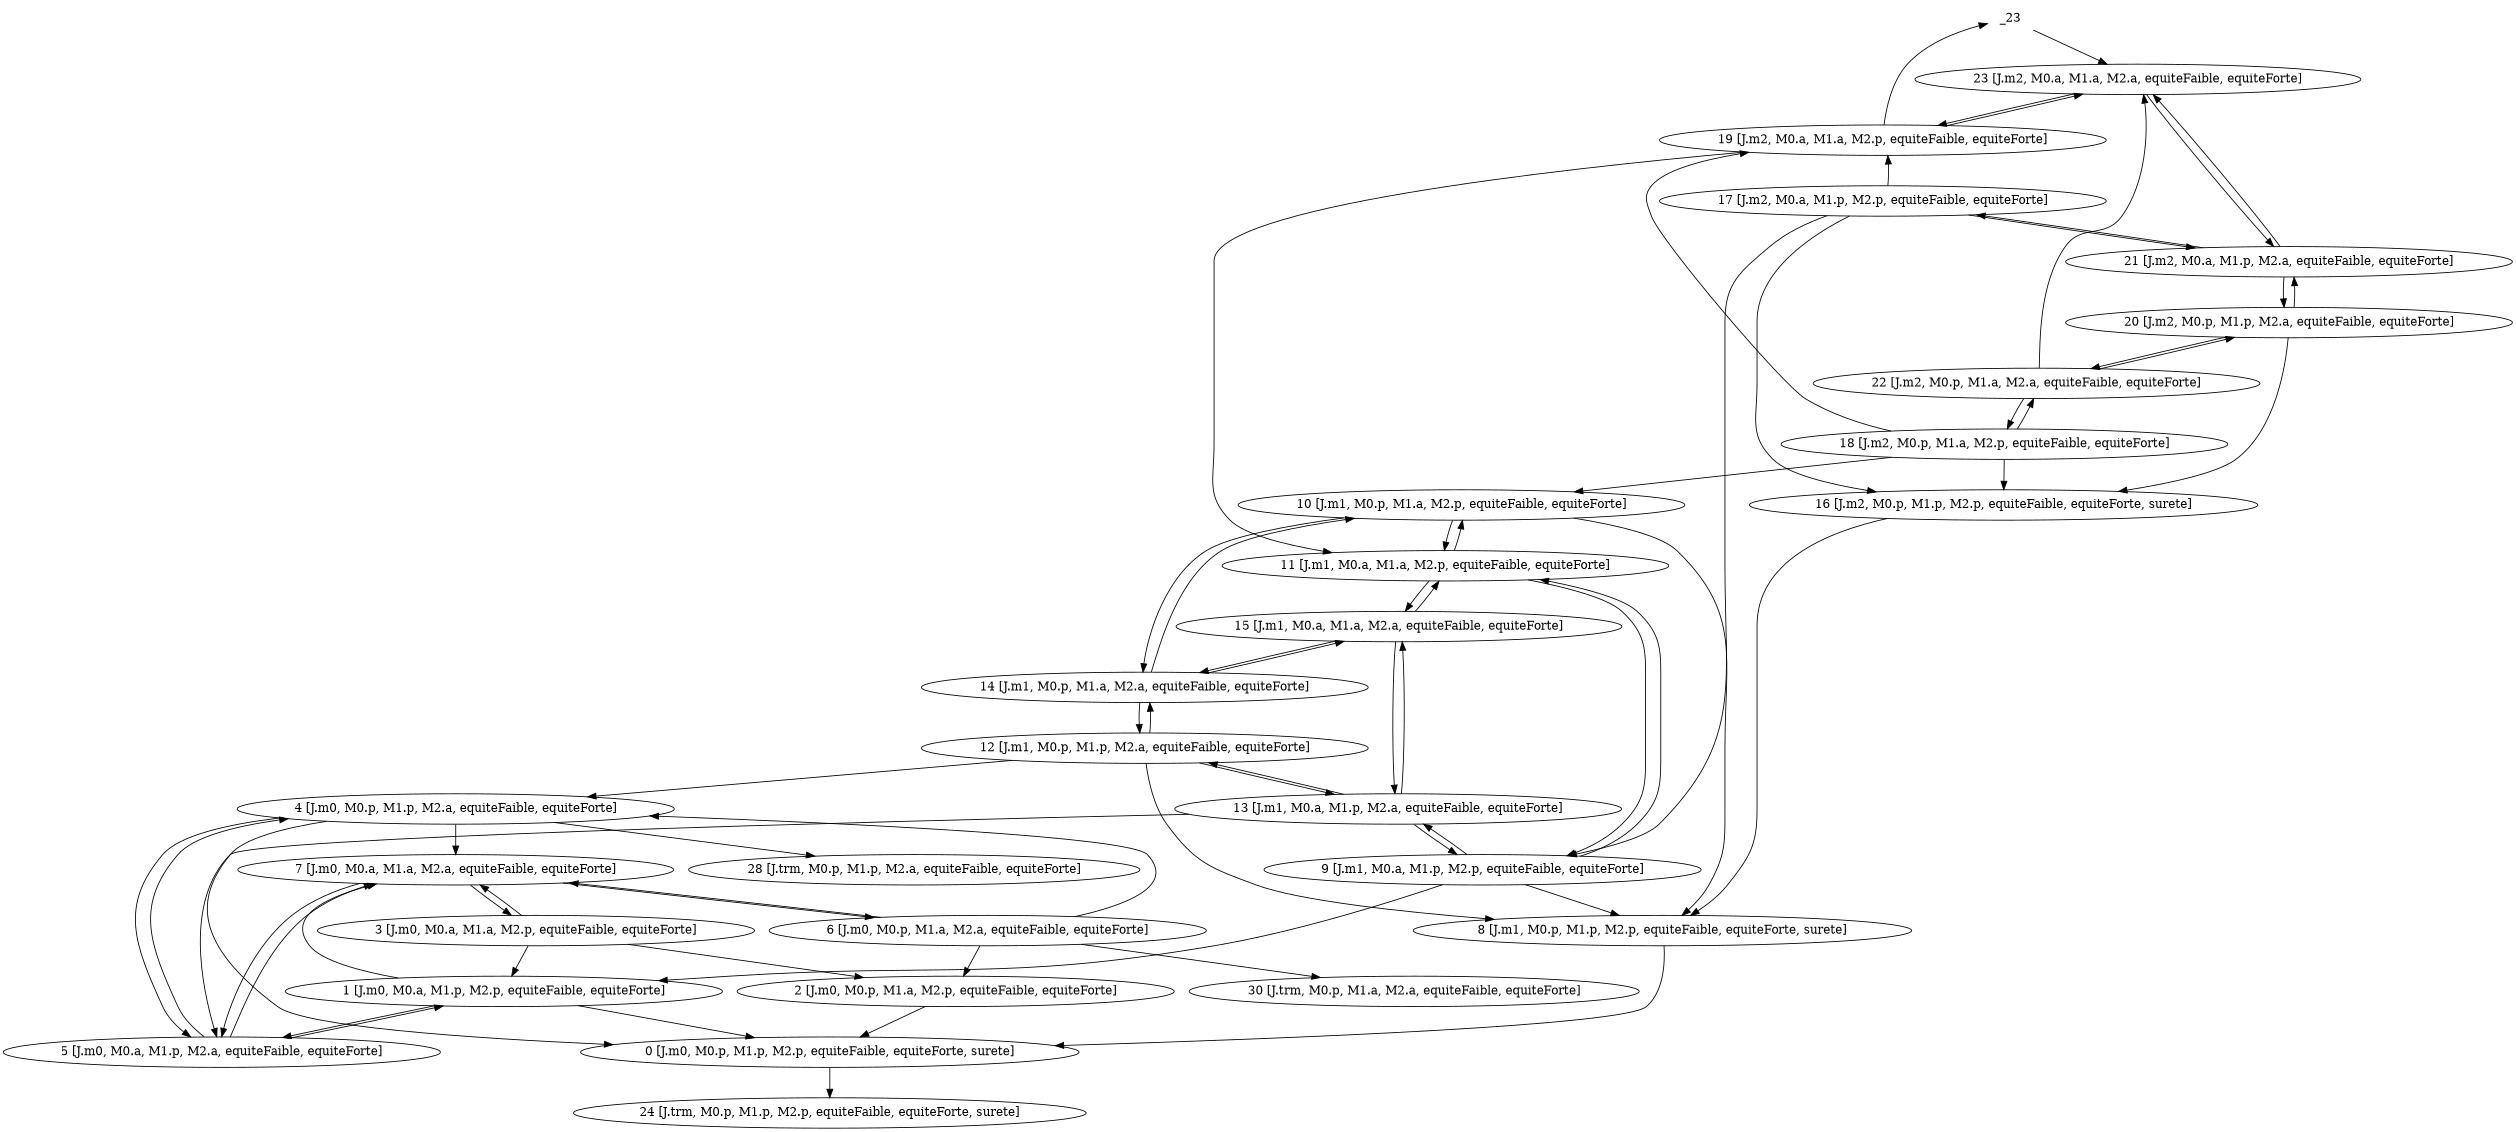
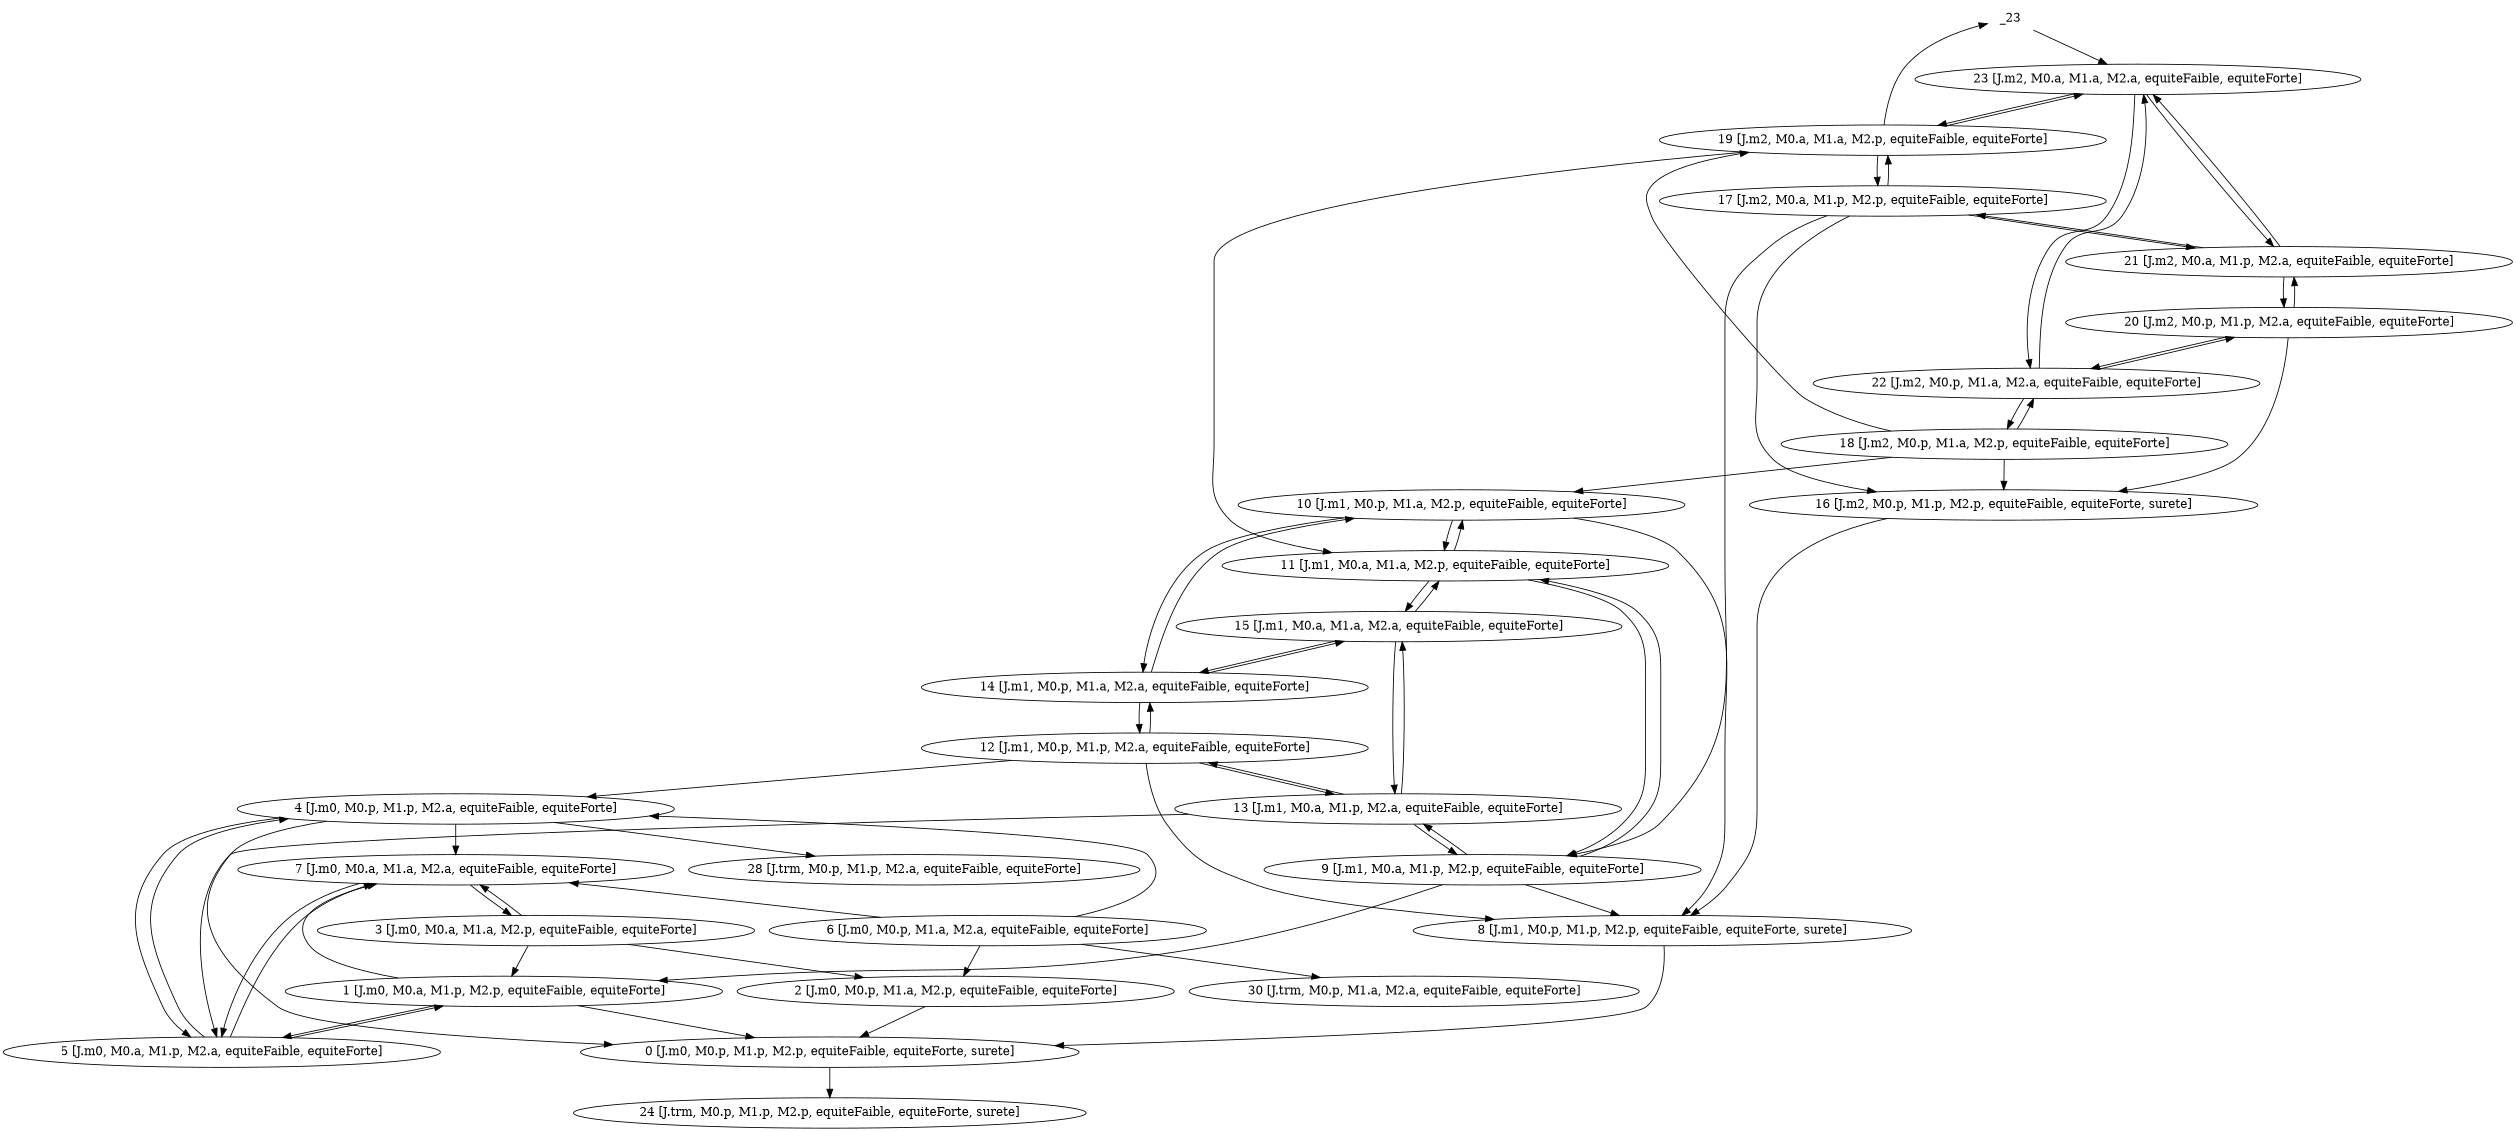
  digraph {
    _23 [shape=none]
    n2 [label="23 [J.m2, M0.a, M1.a, M2.a, equiteFaible, equiteForte]"]
    n3 [label="19 [J.m2, M0.a, M1.a, M2.p, equiteFaible, equiteForte]"]
    n4 [label="21 [J.m2, M0.a, M1.p, M2.a, equiteFaible, equiteForte]"]
    n5 [label="22 [J.m2, M0.p, M1.a, M2.a, equiteFaible, equiteForte]"]
    n6 [label="11 [J.m1, M0.a, M1.a, M2.p, equiteFaible, equiteForte]"]
    n7 [label="17 [J.m2, M0.a, M1.p, M2.p, equiteFaible, equiteForte]"]
    n8 [label="20 [J.m2, M0.p, M1.p, M2.a, equiteFaible, equiteForte]"]
    n9 [label="18 [J.m2, M0.p, M1.a, M2.p, equiteFaible, equiteForte]"]
    n10 [label="7 [J.m0, M0.a, M1.a, M2.a, equiteFaible, equiteForte]"]
    n11 [label="3 [J.m0, M0.a, M1.a, M2.p, equiteFaible, equiteForte]"]
    n12 [label="5 [J.m0, M0.a, M1.p, M2.a, equiteFaible, equiteForte]"]
    n13 [label="6 [J.m0, M0.p, M1.a, M2.a, equiteFaible, equiteForte]"]
    n14 [label="1 [J.m0, M0.a, M1.p, M2.p, equiteFaible, equiteForte]"]
    n15 [label="2 [J.m0, M0.p, M1.a, M2.p, equiteFaible, equiteForte]"]
    n16 [label="4 [J.m0, M0.p, M1.p, M2.a, equiteFaible, equiteForte]"]
    n17 [label="30 [J.trm, M0.p, M1.a, M2.a, equiteFaible, equiteForte]"]
    n18 [label="0 [J.m0, M0.p, M1.p, M2.p, equiteFaible, equiteForte, surete]"]
    n19 [label="28 [J.trm, M0.p, M1.p, M2.a, equiteFaible, equiteForte]"]
    n20 [label="24 [J.trm, M0.p, M1.p, M2.p, equiteFaible, equiteForte, surete]"]
    n21 [label="15 [J.m1, M0.a, M1.a, M2.a, equiteFaible, equiteForte]"]
    n22 [label="13 [J.m1, M0.a, M1.p, M2.a, equiteFaible, equiteForte]"]
    n23 [label="14 [J.m1, M0.p, M1.a, M2.a, equiteFaible, equiteForte]"]
    n24 [label="9 [J.m1, M0.a, M1.p, M2.p, equiteFaible, equiteForte]"]
    n25 [label="10 [J.m1, M0.p, M1.a, M2.p, equiteFaible, equiteForte]"]
    n26 [label="12 [J.m1, M0.p, M1.p, M2.a, equiteFaible, equiteForte]"]
    n27 [label="8 [J.m1, M0.p, M1.p, M2.p, equiteFaible, equiteForte, surete]"]
    n28 [label="16 [J.m2, M0.p, M1.p, M2.p, equiteFaible, equiteForte, surete]"]
    _23 -> n2
    n2 -> n3
    n2 -> n4
+   n2 -> n5
    n3 -> _23
    n3 -> n2
    n3 -> n6
+   n3 -> n7
    n4 -> n2
    n4 -> n7
    n4 -> n8
    n5 -> n2
    n5 -> n8
    n5 -> n9
    n6 -> n21
    n6 -> n24
    n6 -> n25
    n7 -> n3
    n7 -> n4
    n7 -> n24
    n7 -> n28
    n8 -> n4
    n8 -> n5
    n8 -> n28
    n9 -> n3
    n9 -> n5
    n9 -> n25
    n9 -> n28
    n10 -> n11
    n10 -> n12
-   n10 -> n13
    n11 -> n10
    n11 -> n14
    n11 -> n15
    n12 -> n10
    n12 -> n14
    n12 -> n16
    n13 -> n10
    n13 -> n15
    n13 -> n16
    n13 -> n17
    n14 -> n10
    n14 -> n12
    n14 -> n18
    n15 -> n18
    n16 -> n10
    n16 -> n12
    n16 -> n18
    n16 -> n19
    n18 -> n20
    n21 -> n6
    n21 -> n22
    n21 -> n23
    n22 -> n12
    n22 -> n21
    n22 -> n24
    n22 -> n26
    n23 -> n21
    n23 -> n25
    n23 -> n26
    n24 -> n6
    n24 -> n14
    n24 -> n22
    n24 -> n27
    n25 -> n6
    n25 -> n23
    n25 -> n27
    n26 -> n16
    n26 -> n22
    n26 -> n23
    n26 -> n27
    n27 -> n18
    n28 -> n27
  }
